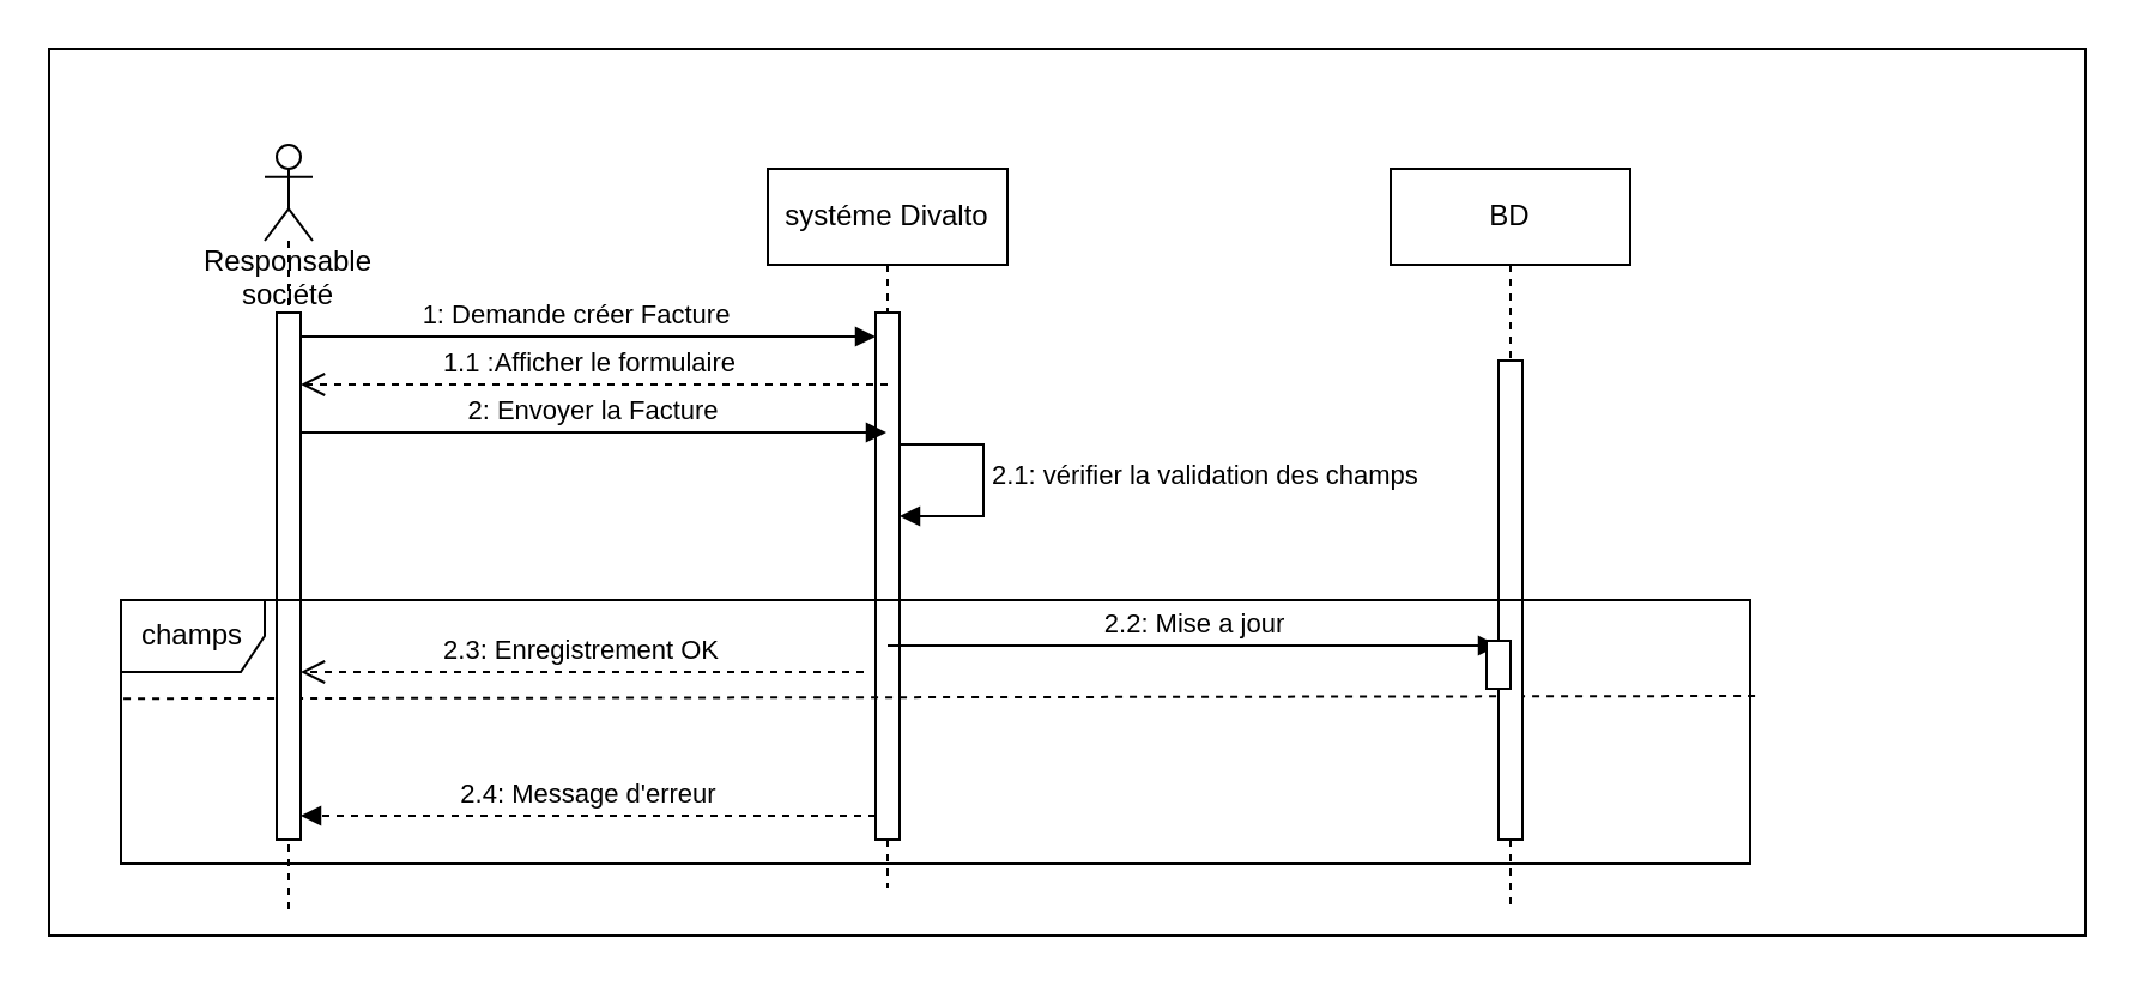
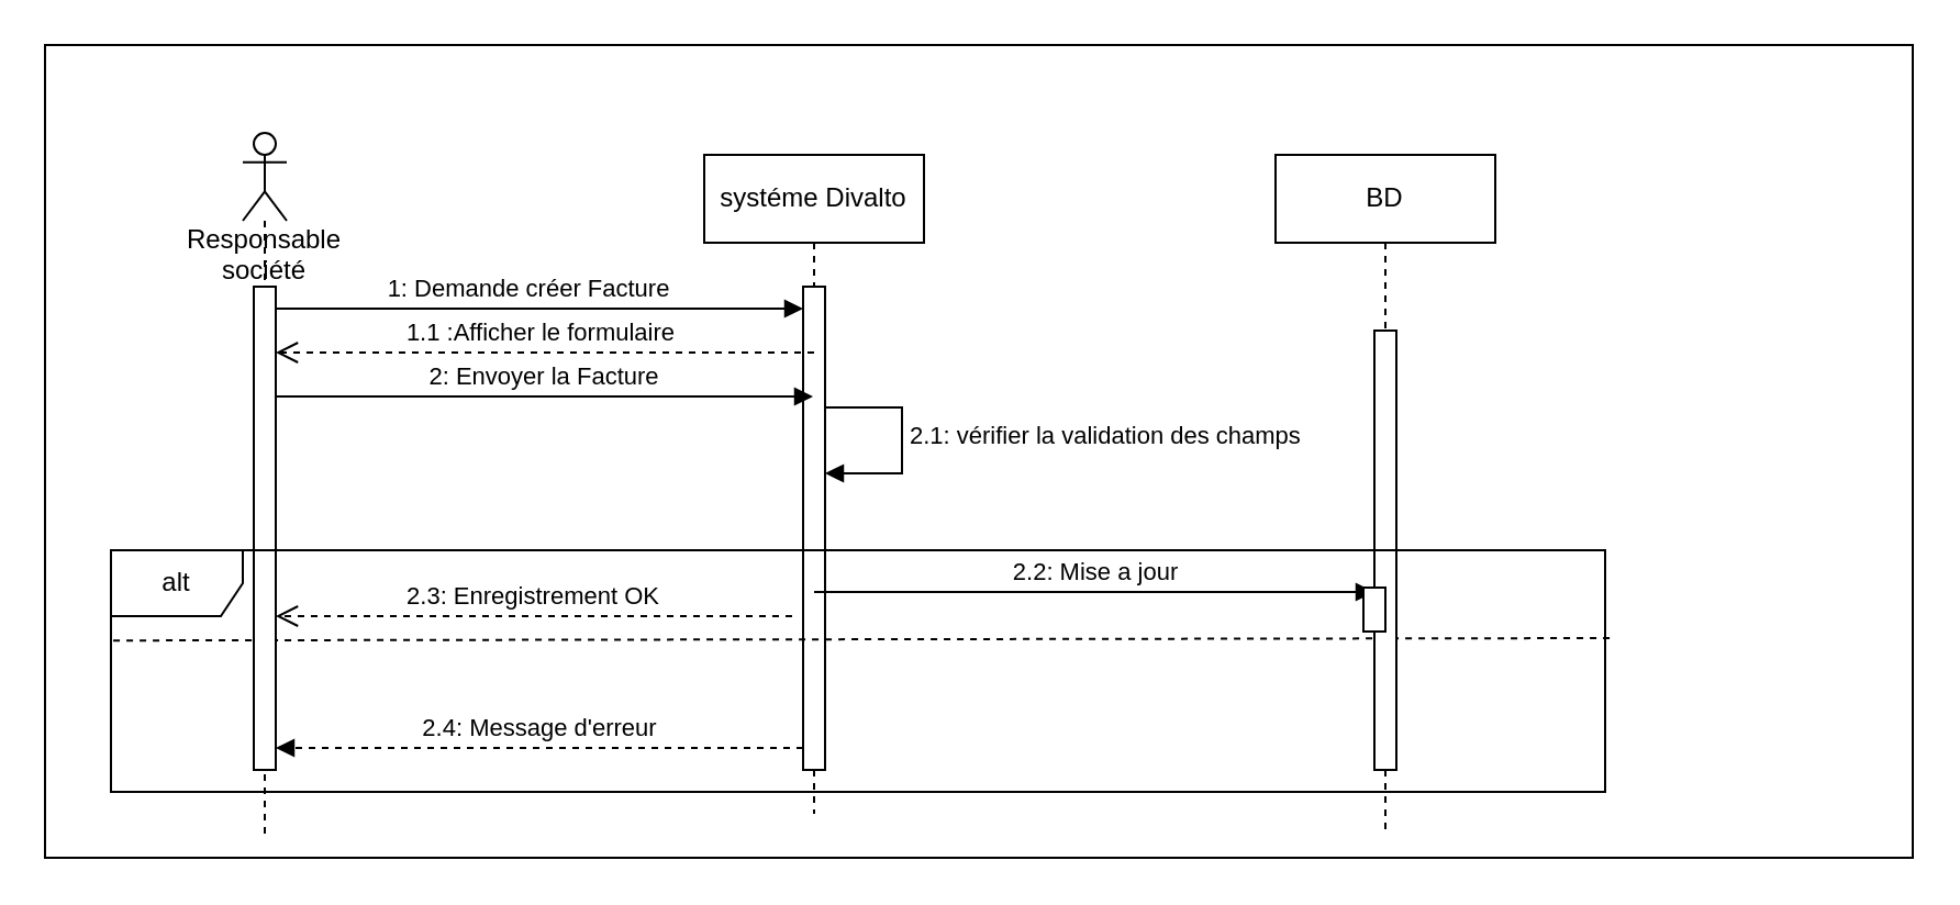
  <mxCell id="0" />
  <mxCell id="1" parent="0" />
  <mxCell id="2" value="" style="rounded=0;whiteSpace=wrap;html=1;" parent="1" vertex="1"><mxGeometry width="850" height="370" as="geometry" x="20" y="20" /></mxCell>
  <mxCell id="3" value="systéme Divalto" style="shape=umlLifeline;perimeter=lifelinePerimeter;whiteSpace=wrap;html=1;container=0;dropTarget=0;collapsible=0;recursiveResize=0;outlineConnect=0;portConstraint=eastwest;newEdgeStyle={&quot;edgeStyle&quot;:&quot;elbowEdgeStyle&quot;,&quot;elbow&quot;:&quot;vertical&quot;,&quot;curved&quot;:0,&quot;rounded&quot;:0};" parent="1" vertex="1"><mxGeometry x="320" y="70" width="100" height="300" as="geometry" /></mxCell>
  <mxCell id="4" value="2.1: vérifier la validation des champs" style="html=1;align=left;spacingLeft=2;endArrow=block;rounded=0;edgeStyle=orthogonalEdgeStyle;curved=0;rounded=0;" parent="3" edge="1"><mxGeometry relative="1" as="geometry"><mxPoint x="50" y="115" as="sourcePoint" /><Array as="points"><mxPoint x="90" y="115" /><mxPoint x="90" y="145" /></Array><mxPoint x="55" y="145" as="targetPoint" /></mxGeometry></mxCell>
  <mxCell id="5" value="" style="html=1;points=[];perimeter=orthogonalPerimeter;outlineConnect=0;targetShapes=umlLifeline;portConstraint=eastwest;newEdgeStyle={&quot;edgeStyle&quot;:&quot;elbowEdgeStyle&quot;,&quot;elbow&quot;:&quot;vertical&quot;,&quot;curved&quot;:0,&quot;rounded&quot;:0};" parent="3" vertex="1"><mxGeometry x="45" y="60" width="10" height="220" as="geometry" /></mxCell>
  <mxCell id="6" value="1: Demande créer Facture" style="html=1;verticalAlign=bottom;endArrow=block;edgeStyle=elbowEdgeStyle;elbow=vertical;curved=0;rounded=0;" parent="1" target="5" edge="1"><mxGeometry relative="1" as="geometry"><mxPoint x="115" y="140" as="sourcePoint" /><Array as="points"><mxPoint x="200" y="140" /></Array><mxPoint as="offset" /></mxGeometry></mxCell>
  <mxCell id="7" value="" style="html=1;verticalAlign=bottom;endArrow=none;dashed=1;endSize=8;elbow=vertical;rounded=0;entryX=0;entryY=0.455;entryDx=0;entryDy=0;entryPerimeter=0;exitX=1.003;exitY=0.445;exitDx=0;exitDy=0;exitPerimeter=0;endFill=0;" parent="1" edge="1"><mxGeometry relative="1" as="geometry"><mxPoint x="50" y="291.1" as="targetPoint" /><mxPoint x="732.04" y="290" as="sourcePoint" /></mxGeometry></mxCell>
  <mxCell id="8" value="2: Envoyer la Facture" style="html=1;verticalAlign=bottom;endArrow=block;edgeStyle=elbowEdgeStyle;elbow=vertical;curved=0;rounded=0;" parent="1" source="10" target="3" edge="1"><mxGeometry x="-0.001" relative="1" as="geometry"><mxPoint x="195" y="180" as="sourcePoint" /><Array as="points"><mxPoint x="210" y="180" /></Array><mxPoint x="120" y="180" as="targetPoint" /><mxPoint as="offset" /></mxGeometry></mxCell>
  <mxCell id="9" value="&lt;br&gt;&lt;br&gt;&lt;br&gt;&lt;br&gt;&lt;br&gt;Responsable société" style="shape=umlLifeline;perimeter=lifelinePerimeter;whiteSpace=wrap;html=1;container=1;dropTarget=0;collapsible=0;recursiveResize=0;outlineConnect=0;portConstraint=eastwest;newEdgeStyle={&quot;edgeStyle&quot;:&quot;elbowEdgeStyle&quot;,&quot;elbow&quot;:&quot;vertical&quot;,&quot;curved&quot;:0,&quot;rounded&quot;:0};participant=umlActor;align=center;" parent="1" vertex="1"><mxGeometry x="110" y="60" width="20" height="320" as="geometry" /></mxCell>
  <mxCell id="10" value="" style="html=1;points=[];perimeter=orthogonalPerimeter;outlineConnect=0;targetShapes=umlLifeline;portConstraint=eastwest;newEdgeStyle={&quot;edgeStyle&quot;:&quot;elbowEdgeStyle&quot;,&quot;elbow&quot;:&quot;vertical&quot;,&quot;curved&quot;:0,&quot;rounded&quot;:0};" parent="9" vertex="1"><mxGeometry x="5" y="70" width="10" height="220" as="geometry" /></mxCell>
  <mxCell id="11" value="BD" style="shape=umlLifeline;perimeter=lifelinePerimeter;whiteSpace=wrap;html=1;container=0;dropTarget=0;collapsible=0;recursiveResize=0;outlineConnect=0;portConstraint=eastwest;newEdgeStyle={&quot;edgeStyle&quot;:&quot;elbowEdgeStyle&quot;,&quot;elbow&quot;:&quot;vertical&quot;,&quot;curved&quot;:0,&quot;rounded&quot;:0};" parent="1" vertex="1"><mxGeometry x="580" y="70" width="100" height="310" as="geometry" /></mxCell>
  <mxCell id="12" value="" style="html=1;points=[];perimeter=orthogonalPerimeter;outlineConnect=0;targetShapes=umlLifeline;portConstraint=eastwest;newEdgeStyle={&quot;edgeStyle&quot;:&quot;elbowEdgeStyle&quot;,&quot;elbow&quot;:&quot;vertical&quot;,&quot;curved&quot;:0,&quot;rounded&quot;:0};" parent="11" vertex="1"><mxGeometry x="45" y="80" width="10" height="200" as="geometry" /></mxCell>
  <mxCell id="13" value="1.1 :Afficher le formulaire&amp;nbsp;" style="html=1;verticalAlign=bottom;endArrow=open;dashed=1;endSize=8;edgeStyle=elbowEdgeStyle;elbow=vertical;curved=0;rounded=0;" parent="1" target="10" edge="1"><mxGeometry relative="1" as="geometry"><mxPoint x="370" y="159.997" as="sourcePoint" /><mxPoint x="130" y="159.997" as="targetPoint" /></mxGeometry></mxCell>
- <mxCell id="14" value="champs" style="shape=umlFrame;whiteSpace=wrap;html=1;pointerEvents=0;" parent="1" vertex="1"><mxGeometry x="50" y="250" width="680" height="110" as="geometry" /></mxCell>
+ <mxCell id="14" value="alt" style="shape=umlFrame;whiteSpace=wrap;html=1;pointerEvents=0;" parent="1" vertex="1"><mxGeometry x="50" y="250" width="680" height="110" as="geometry" /></mxCell>
  <mxCell id="15" value="2.3: Enregistrement OK" style="html=1;verticalAlign=bottom;endArrow=open;dashed=1;endSize=8;edgeStyle=elbowEdgeStyle;elbow=vertical;curved=0;rounded=0;" parent="1" target="10" edge="1"><mxGeometry x="0.004" relative="1" as="geometry"><mxPoint x="360" y="280" as="sourcePoint" /><mxPoint x="280" y="280" as="targetPoint" /><mxPoint as="offset" /></mxGeometry></mxCell>
  <mxCell id="16" value="2.2: Mise a jour" style="html=1;verticalAlign=bottom;endArrow=block;edgeStyle=elbowEdgeStyle;elbow=horizontal;curved=0;rounded=0;" parent="1" edge="1"><mxGeometry width="80" relative="1" as="geometry"><mxPoint x="370" y="269" as="sourcePoint" /><mxPoint x="625" y="269" as="targetPoint" /></mxGeometry></mxCell>
  <mxCell id="17" value="2.4: Message d'erreur" style="html=1;verticalAlign=bottom;endArrow=block;edgeStyle=elbowEdgeStyle;elbow=vertical;curved=0;rounded=0;dashed=1;" parent="1" source="5" edge="1"><mxGeometry width="80" relative="1" as="geometry"><mxPoint x="360" y="340" as="sourcePoint" /><mxPoint x="125" y="340" as="targetPoint" /></mxGeometry></mxCell>
  <mxCell id="18" value="" style="html=1;points=[];perimeter=orthogonalPerimeter;outlineConnect=0;targetShapes=umlLifeline;portConstraint=eastwest;newEdgeStyle={&quot;edgeStyle&quot;:&quot;elbowEdgeStyle&quot;,&quot;elbow&quot;:&quot;vertical&quot;,&quot;curved&quot;:0,&quot;rounded&quot;:0};" parent="1" vertex="1"><mxGeometry x="620" y="267" width="10" height="20" as="geometry" /></mxCell>
